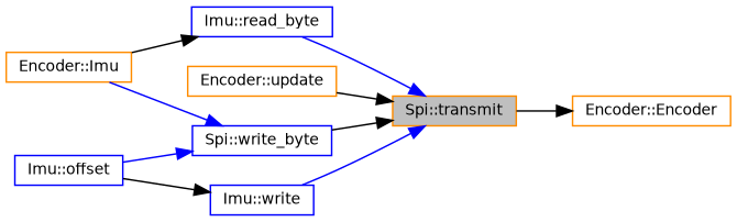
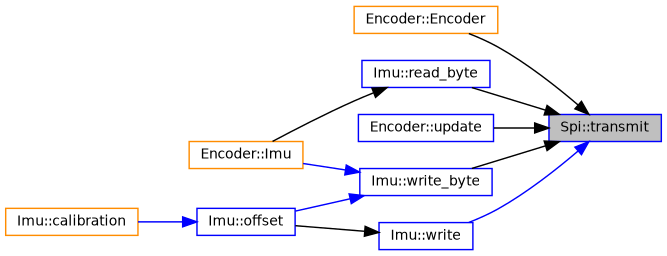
  digraph {
    rankdir=RL
    node [color=blue fillcolor=white fontname=Helvetica fontsize=10 shape=record style=filled]
    edge [color=black dir=back fontname=Helvetica fontsize=10 labelfontname=Helvetica labelfontsize=10 style=solid]
-   n1 [color=darkorange fillcolor=grey75 fontcolor=black height=0.2 label="Spi::transmit" width=0.4]
+   n1 [fillcolor=grey75 fontcolor=black height=0.2 label="Spi::transmit" width=0.4]
    n2 [color=darkorange height=0.2 label="Encoder::Encoder" width=0.4]
    n3 [height=0.2 label="Imu::read_byte" width=0.4]
-   n4 [color=darkorange height=0.2 label="Encoder::update" width=0.4]
+   n4 [height=0.2 label="Encoder::update" width=0.4]
    n5 [height=0.2 label="Imu::write" width=0.4]
-   n6 [height=0.2 label="Spi::write_byte" width=0.4]
+   n6 [height=0.2 label="Imu::write_byte" width=0.4]
    n7 [color=darkorange height=0.2 label="Encoder::Imu" width=0.4]
    n8 [height=0.2 label="Imu::offset" width=0.4]
-   n2 -> n1
-   n1 -> n3 [color=blue]
+   n9 [color=darkorange height=0.2 label="Imu::calibration" width=0.4]
+   n1 -> n2
+   n1 -> n3
    n1 -> n4
    n1 -> n5 [color=blue]
    n1 -> n6
    n3 -> n7
    n5 -> n8
    n6 -> n7 [color=blue]
    n6 -> n8 [color=blue]
+   n8 -> n9 [color=blue]
  }
